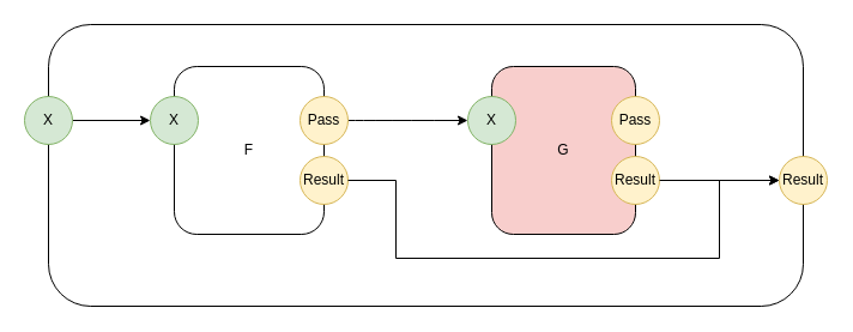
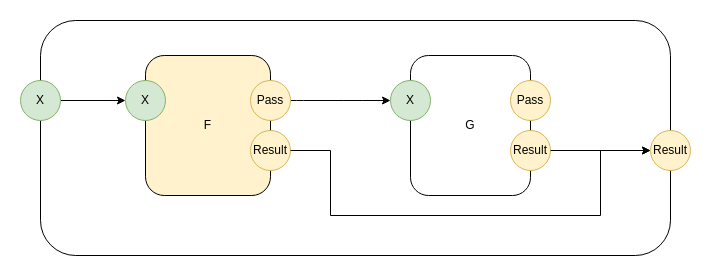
  <mxCell id="0" />
  <mxCell id="1" parent="0" />
  <mxCell id="2" value="" style="rounded=1;whiteSpace=wrap;html=1;fontColor=#82B366;fillColor=#ffffff;" vertex="1" parent="1"><mxGeometry x="40" y="20" width="630" height="235" as="geometry" /></mxCell>
- <mxCell id="3" value="F" style="rounded=1;whiteSpace=wrap;html=1;" vertex="1" parent="1"><mxGeometry x="145" y="55" width="125" height="140" as="geometry" /></mxCell>
+ <mxCell id="3" value="F" style="rounded=1;whiteSpace=wrap;html=1;fillColor=#fff2cc;" vertex="1" parent="1"><mxGeometry x="145" y="55" width="125" height="140" as="geometry" /></mxCell>
  <mxCell id="4" value="X" style="ellipse;whiteSpace=wrap;html=1;aspect=fixed;fontStyle=0;strokeColor=#82b366;fillColor=#d5e8d4;" vertex="1" parent="1"><mxGeometry x="125" y="80" width="40" height="40" as="geometry" /></mxCell>
  <mxCell id="5" style="edgeStyle=orthogonalEdgeStyle;curved=1;orthogonalLoop=1;jettySize=auto;html=1;exitX=1;exitY=0.5;exitDx=0;exitDy=0;entryX=0;entryY=0.5;entryDx=0;entryDy=0;" edge="1" parent="1" source="6" target="8"><mxGeometry relative="1" as="geometry" /></mxCell>
  <mxCell id="6" value="Pass" style="ellipse;whiteSpace=wrap;html=1;aspect=fixed;fontStyle=0;strokeColor=#d6b656;fillColor=#fff2cc;" vertex="1" parent="1"><mxGeometry x="250" y="80" width="40" height="40" as="geometry" /></mxCell>
- <mxCell id="7" value="G" style="rounded=1;whiteSpace=wrap;html=1;fillColor=#f8cecc;" vertex="1" parent="1"><mxGeometry x="410" y="55" width="120" height="140" as="geometry" /></mxCell>
+ <mxCell id="7" value="G" style="rounded=1;whiteSpace=wrap;html=1;" vertex="1" parent="1"><mxGeometry x="410" y="55" width="120" height="140" as="geometry" /></mxCell>
  <mxCell id="8" value="X" style="ellipse;whiteSpace=wrap;html=1;aspect=fixed;fontStyle=0;strokeColor=#82b366;fillColor=#d5e8d4;" vertex="1" parent="1"><mxGeometry x="390" y="80" width="40" height="40" as="geometry" /></mxCell>
  <mxCell id="9" value="Pass" style="ellipse;whiteSpace=wrap;html=1;aspect=fixed;fontStyle=0;strokeColor=#d6b656;fillColor=#fff2cc;" vertex="1" parent="1"><mxGeometry x="510" y="80" width="40" height="40" as="geometry" /></mxCell>
  <mxCell id="10" value="Result" style="ellipse;whiteSpace=wrap;html=1;aspect=fixed;fontStyle=0;strokeColor=#d6b656;fillColor=#fff2cc;" vertex="1" parent="1"><mxGeometry x="250" y="130" width="40" height="40" as="geometry" /></mxCell>
  <mxCell id="11" value="Result" style="ellipse;whiteSpace=wrap;html=1;aspect=fixed;fontStyle=0;strokeColor=#d6b656;fillColor=#fff2cc;" vertex="1" parent="1"><mxGeometry x="510" y="130" width="40" height="40" as="geometry" /></mxCell>
  <mxCell id="12" value="" style="endArrow=classic;html=1;exitX=1;exitY=0.5;exitDx=0;exitDy=0;" edge="1" parent="1" source="11"><mxGeometry width="50" height="50" relative="1" as="geometry"><mxPoint x="370" y="195" as="sourcePoint" /><mxPoint x="650" y="150" as="targetPoint" /></mxGeometry></mxCell>
  <mxCell id="13" value="" style="endArrow=classic;html=1;fontColor=#82B366;exitX=1;exitY=0.5;exitDx=0;exitDy=0;rounded=0;entryX=0;entryY=0.5;entryDx=0;entryDy=0;" edge="1" parent="1" source="10" target="16"><mxGeometry width="50" height="50" relative="1" as="geometry"><mxPoint x="510" y="-55" as="sourcePoint" /><mxPoint x="600" y="150" as="targetPoint" /><Array as="points"><mxPoint x="330" y="150" /><mxPoint x="330" y="215" /><mxPoint x="600" y="215" /><mxPoint x="600" y="150" /></Array></mxGeometry></mxCell>
  <mxCell id="14" style="edgeStyle=orthogonalEdgeStyle;rounded=0;orthogonalLoop=1;jettySize=auto;html=1;exitX=1;exitY=0.5;exitDx=0;exitDy=0;entryX=0;entryY=0.5;entryDx=0;entryDy=0;fontColor=#82B366;" edge="1" parent="1" source="15" target="4"><mxGeometry relative="1" as="geometry" /></mxCell>
  <mxCell id="15" value="X" style="ellipse;whiteSpace=wrap;html=1;aspect=fixed;fontStyle=0;strokeColor=#82b366;fillColor=#d5e8d4;" vertex="1" parent="1"><mxGeometry x="20" y="80" width="40" height="40" as="geometry" /></mxCell>
  <mxCell id="16" value="Result" style="ellipse;whiteSpace=wrap;html=1;aspect=fixed;fontStyle=0;strokeColor=#d6b656;fillColor=#fff2cc;" vertex="1" parent="1"><mxGeometry x="650" y="130" width="40" height="40" as="geometry" /></mxCell>
